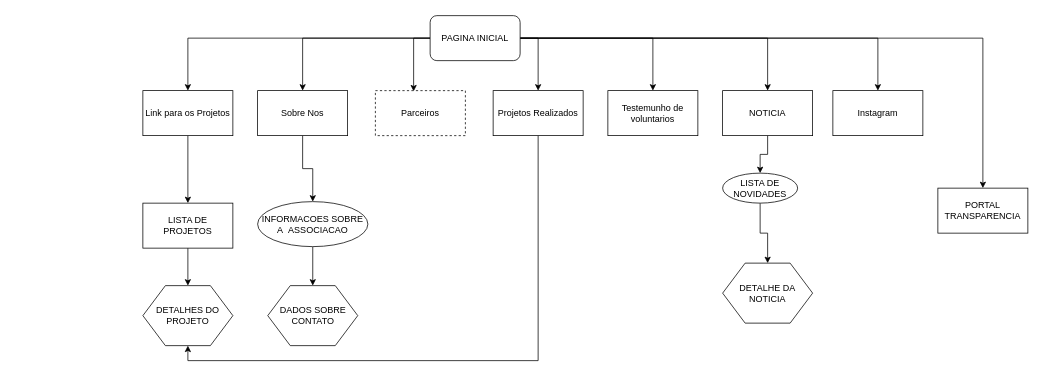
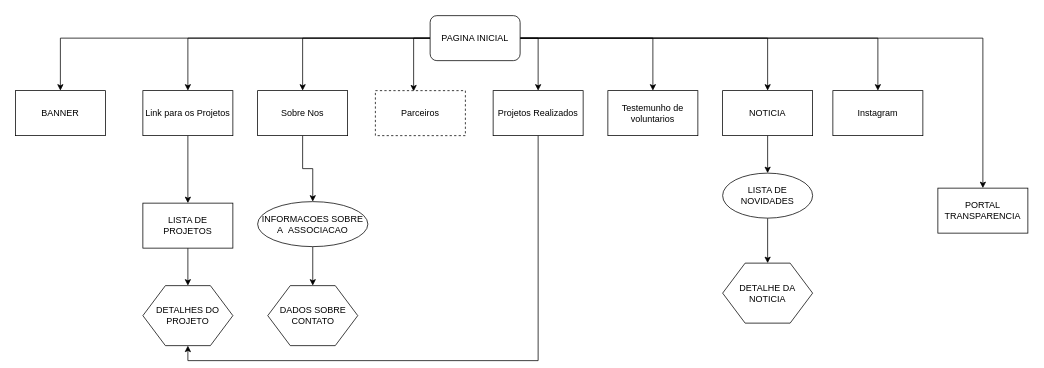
  <mxCell id="0" />
  <mxCell id="1" parent="0" />
+ <mxCell id="2" value="BANNER" style="rounded=0;whiteSpace=wrap;html=1;" vertex="1" parent="1"><mxGeometry x="20" y="120" width="120" height="60" as="geometry" /></mxCell>
+ <mxCell id="3" style="edgeStyle=orthogonalEdgeStyle;rounded=0;orthogonalLoop=1;jettySize=auto;html=1;exitX=0;exitY=0.5;exitDx=0;exitDy=0;entryX=0.5;entryY=0;entryDx=0;entryDy=0;" edge="1" parent="1" source="12" target="2"><mxGeometry relative="1" as="geometry" /></mxCell>
  <mxCell id="4" style="edgeStyle=orthogonalEdgeStyle;rounded=0;orthogonalLoop=1;jettySize=auto;html=1;exitX=1;exitY=0.5;exitDx=0;exitDy=0;entryX=0.5;entryY=0;entryDx=0;entryDy=0;" edge="1" parent="1" source="12" target="23"><mxGeometry relative="1" as="geometry" /></mxCell>
  <mxCell id="5" style="edgeStyle=orthogonalEdgeStyle;rounded=0;orthogonalLoop=1;jettySize=auto;html=1;exitX=1;exitY=0.5;exitDx=0;exitDy=0;entryX=0.5;entryY=0;entryDx=0;entryDy=0;" edge="1" parent="1" source="12" target="22"><mxGeometry relative="1" as="geometry" /></mxCell>
  <mxCell id="6" style="edgeStyle=orthogonalEdgeStyle;rounded=0;orthogonalLoop=1;jettySize=auto;html=1;exitX=1;exitY=0.5;exitDx=0;exitDy=0;entryX=0.5;entryY=0;entryDx=0;entryDy=0;" edge="1" parent="1" source="12" target="20"><mxGeometry relative="1" as="geometry" /></mxCell>
  <mxCell id="7" style="edgeStyle=orthogonalEdgeStyle;rounded=0;orthogonalLoop=1;jettySize=auto;html=1;exitX=1;exitY=0.5;exitDx=0;exitDy=0;entryX=0.5;entryY=0;entryDx=0;entryDy=0;" edge="1" parent="1" source="12" target="19"><mxGeometry relative="1" as="geometry" /></mxCell>
  <mxCell id="8" style="edgeStyle=orthogonalEdgeStyle;rounded=0;orthogonalLoop=1;jettySize=auto;html=1;exitX=0;exitY=0.5;exitDx=0;exitDy=0;entryX=0.425;entryY=0.017;entryDx=0;entryDy=0;entryPerimeter=0;" edge="1" parent="1" source="12" target="17"><mxGeometry relative="1" as="geometry" /></mxCell>
  <mxCell id="9" style="edgeStyle=orthogonalEdgeStyle;rounded=0;orthogonalLoop=1;jettySize=auto;html=1;exitX=0;exitY=0.5;exitDx=0;exitDy=0;" edge="1" parent="1" source="12" target="16"><mxGeometry relative="1" as="geometry" /></mxCell>
  <mxCell id="10" style="edgeStyle=orthogonalEdgeStyle;rounded=0;orthogonalLoop=1;jettySize=auto;html=1;exitX=0;exitY=0.5;exitDx=0;exitDy=0;entryX=0.5;entryY=0;entryDx=0;entryDy=0;" edge="1" parent="1" source="12" target="14"><mxGeometry relative="1" as="geometry" /></mxCell>
  <mxCell id="11" style="edgeStyle=orthogonalEdgeStyle;rounded=0;orthogonalLoop=1;jettySize=auto;html=1;exitX=1;exitY=0.5;exitDx=0;exitDy=0;entryX=0.5;entryY=0;entryDx=0;entryDy=0;" edge="1" parent="1" source="12" target="24"><mxGeometry relative="1" as="geometry" /></mxCell>
  <mxCell id="12" value="PAGINA INICIAL" style="rounded=1;whiteSpace=wrap;html=1;" vertex="1" parent="1"><mxGeometry x="573" y="20" width="120" height="60" as="geometry" /></mxCell>
  <mxCell id="13" style="edgeStyle=orthogonalEdgeStyle;rounded=0;orthogonalLoop=1;jettySize=auto;html=1;exitX=0.5;exitY=1;exitDx=0;exitDy=0;entryX=0.5;entryY=0;entryDx=0;entryDy=0;" edge="1" parent="1" source="14" target="26"><mxGeometry relative="1" as="geometry" /></mxCell>
  <mxCell id="14" value="Link para os Projetos&lt;br&gt;" style="rounded=0;whiteSpace=wrap;html=1;" vertex="1" parent="1"><mxGeometry x="190" y="120" width="120" height="60" as="geometry" /></mxCell>
  <mxCell id="15" style="edgeStyle=orthogonalEdgeStyle;rounded=0;orthogonalLoop=1;jettySize=auto;html=1;exitX=0.5;exitY=1;exitDx=0;exitDy=0;entryX=0.5;entryY=0;entryDx=0;entryDy=0;" edge="1" parent="1" source="16" target="29"><mxGeometry relative="1" as="geometry" /></mxCell>
  <mxCell id="16" value="Sobre Nos&lt;br&gt;" style="rounded=0;whiteSpace=wrap;html=1;" vertex="1" parent="1"><mxGeometry x="343" y="120" width="120" height="60" as="geometry" /></mxCell>
  <mxCell id="17" value="Parceiros&lt;br&gt;" style="rounded=0;whiteSpace=wrap;html=1;dashed=1;" vertex="1" parent="1"><mxGeometry x="500" y="120" width="120" height="60" as="geometry" /></mxCell>
  <mxCell id="18" style="edgeStyle=orthogonalEdgeStyle;rounded=0;orthogonalLoop=1;jettySize=auto;html=1;exitX=0.5;exitY=1;exitDx=0;exitDy=0;entryX=0.5;entryY=1;entryDx=0;entryDy=0;" edge="1" parent="1" source="19" target="27"><mxGeometry relative="1" as="geometry" /></mxCell>
  <mxCell id="19" value="Projetos Realizados&lt;br&gt;" style="rounded=0;whiteSpace=wrap;html=1;" vertex="1" parent="1"><mxGeometry x="657" y="120" width="120" height="60" as="geometry" /></mxCell>
  <mxCell id="20" value="Testemunho de voluntarios&lt;br&gt;" style="rounded=0;whiteSpace=wrap;html=1;" vertex="1" parent="1"><mxGeometry x="810" y="120" width="120" height="60" as="geometry" /></mxCell>
  <mxCell id="21" style="edgeStyle=orthogonalEdgeStyle;rounded=0;orthogonalLoop=1;jettySize=auto;html=1;exitX=0.5;exitY=1;exitDx=0;exitDy=0;entryX=0.5;entryY=0;entryDx=0;entryDy=0;" edge="1" parent="1" source="22" target="32"><mxGeometry relative="1" as="geometry" /></mxCell>
  <mxCell id="22" value="NOTICIA&lt;br&gt;" style="rounded=0;whiteSpace=wrap;html=1;" vertex="1" parent="1"><mxGeometry x="963" y="120" width="120" height="60" as="geometry" /></mxCell>
  <mxCell id="23" value="Instagram&lt;br&gt;" style="rounded=0;whiteSpace=wrap;html=1;" vertex="1" parent="1"><mxGeometry x="1110" y="120" width="120" height="60" as="geometry" /></mxCell>
  <mxCell id="24" value="PORTAL TRANSPARENCIA" style="rounded=0;whiteSpace=wrap;html=1;" vertex="1" parent="1"><mxGeometry x="1250" y="250" width="120" height="60" as="geometry" /></mxCell>
  <mxCell id="25" style="edgeStyle=orthogonalEdgeStyle;rounded=0;orthogonalLoop=1;jettySize=auto;html=1;exitX=0.5;exitY=1;exitDx=0;exitDy=0;entryX=0.5;entryY=0;entryDx=0;entryDy=0;" edge="1" parent="1" source="26" target="27"><mxGeometry relative="1" as="geometry" /></mxCell>
  <mxCell id="26" value="LISTA DE PROJETOS" style="whiteSpace=wrap;html=1;rounded=0;" vertex="1" parent="1"><mxGeometry x="190" y="270" width="120" height="60" as="geometry" /></mxCell>
  <mxCell id="27" value="DETALHES DO PROJETO" style="shape=hexagon;perimeter=hexagonPerimeter2;whiteSpace=wrap;html=1;" vertex="1" parent="1"><mxGeometry x="190" y="380" width="120" height="80" as="geometry" /></mxCell>
  <mxCell id="28" style="edgeStyle=orthogonalEdgeStyle;rounded=0;orthogonalLoop=1;jettySize=auto;html=1;exitX=0.5;exitY=1;exitDx=0;exitDy=0;entryX=0.5;entryY=0;entryDx=0;entryDy=0;" edge="1" parent="1" source="29" target="30"><mxGeometry relative="1" as="geometry" /></mxCell>
  <mxCell id="29" value="INFORMACOES SOBRE A&amp;nbsp;&amp;nbsp;ASSOCIACAO" style="ellipse;whiteSpace=wrap;html=1;" vertex="1" parent="1"><mxGeometry x="343" y="268" width="147" height="60" as="geometry" /></mxCell>
  <mxCell id="30" value="DADOS SOBRE CONTATO" style="shape=hexagon;perimeter=hexagonPerimeter2;whiteSpace=wrap;html=1;" vertex="1" parent="1"><mxGeometry x="356.5" y="380" width="120" height="80" as="geometry" /></mxCell>
  <mxCell id="31" style="edgeStyle=orthogonalEdgeStyle;rounded=0;orthogonalLoop=1;jettySize=auto;html=1;exitX=0.5;exitY=1;exitDx=0;exitDy=0;entryX=0.5;entryY=0;entryDx=0;entryDy=0;" edge="1" parent="1" source="32" target="33"><mxGeometry relative="1" as="geometry" /></mxCell>
- <mxCell id="32" value="LISTA DE NOVIDADES" style="ellipse;whiteSpace=wrap;html=1;" vertex="1" parent="1"><mxGeometry x="963" y="230" width="100" height="40" as="geometry" /></mxCell>
+ <mxCell id="32" value="LISTA DE NOVIDADES" style="ellipse;whiteSpace=wrap;html=1;" vertex="1" parent="1"><mxGeometry x="963" y="230" width="120" height="60" as="geometry" /></mxCell>
  <mxCell id="33" value="DETALHE DA NOTICIA" style="shape=hexagon;perimeter=hexagonPerimeter2;whiteSpace=wrap;html=1;" vertex="1" parent="1"><mxGeometry x="963" y="350" width="120" height="80" as="geometry" /></mxCell>
